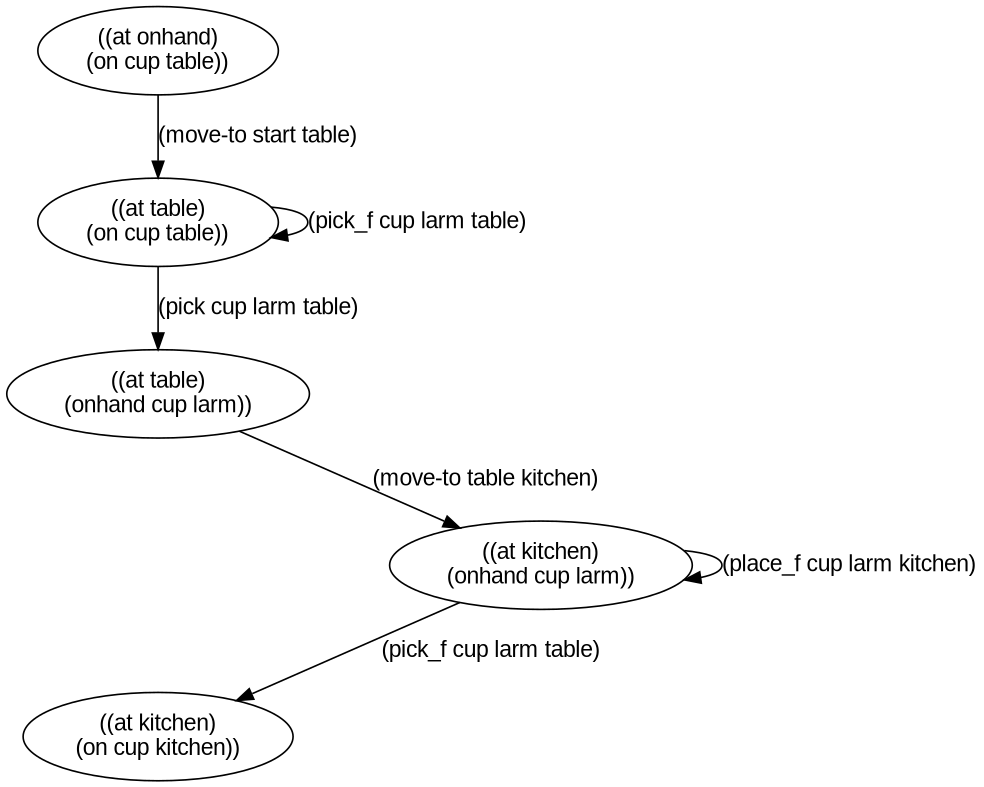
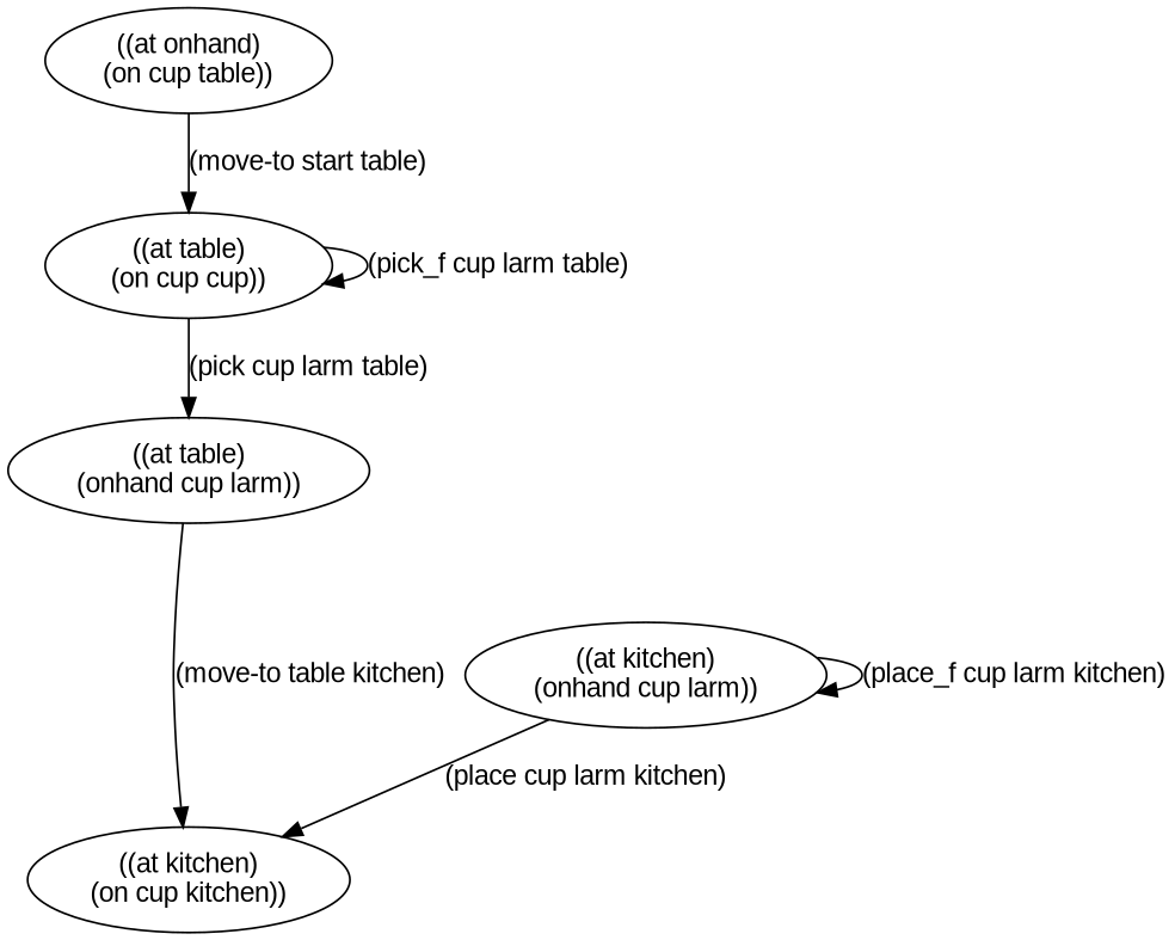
  digraph {
    fontname="Liberation Sans"
    node [fontname="Liberation Sans"]
    edge [fontname="Liberation Sans"]
    n1 [label="((at kitchen)\n(on cup kitchen))"]
    n2 [label="((at kitchen)\n(onhand cup larm))"]
    n3 [label="((at table)\n(onhand cup larm))"]
-   n4 [label="((at table)\n(on cup table))"]
+   n4 [label="((at table)\n(on cup cup))"]
    n5 [label="((at onhand)\n(on cup table))"]
-   n2 -> n1 [label="(pick_f cup larm table)"]
+   n2 -> n1 [label="(place cup larm kitchen)"]
    n2 -> n2 [label="(place_f cup larm kitchen)"]
-   n3 -> n2 [label="(move-to table kitchen)"]
+   n3 -> n1 [label="(move-to table kitchen)"]
    n4 -> n3 [label="(pick cup larm table)"]
    n4 -> n4 [label="(pick_f cup larm table)"]
    n5 -> n4 [label="(move-to start table)"]
  }
